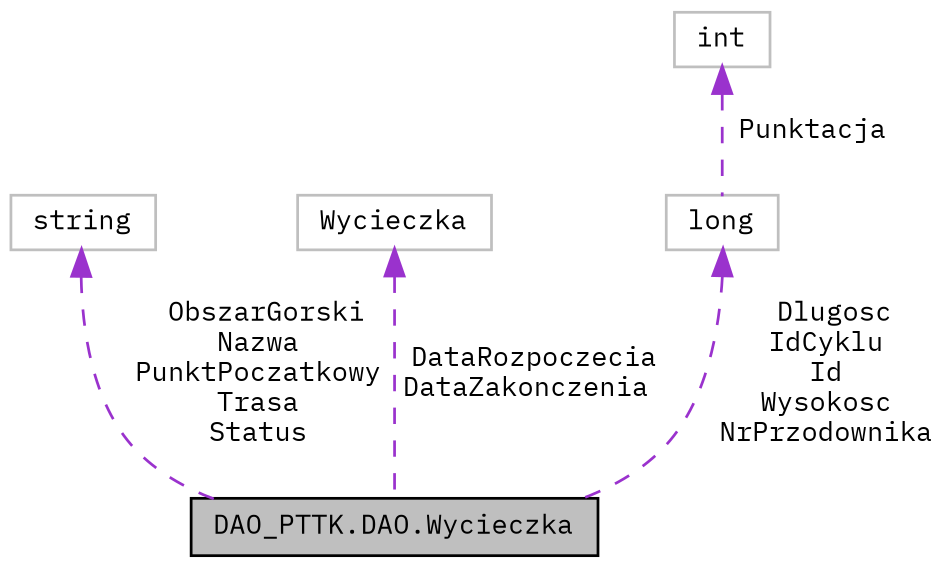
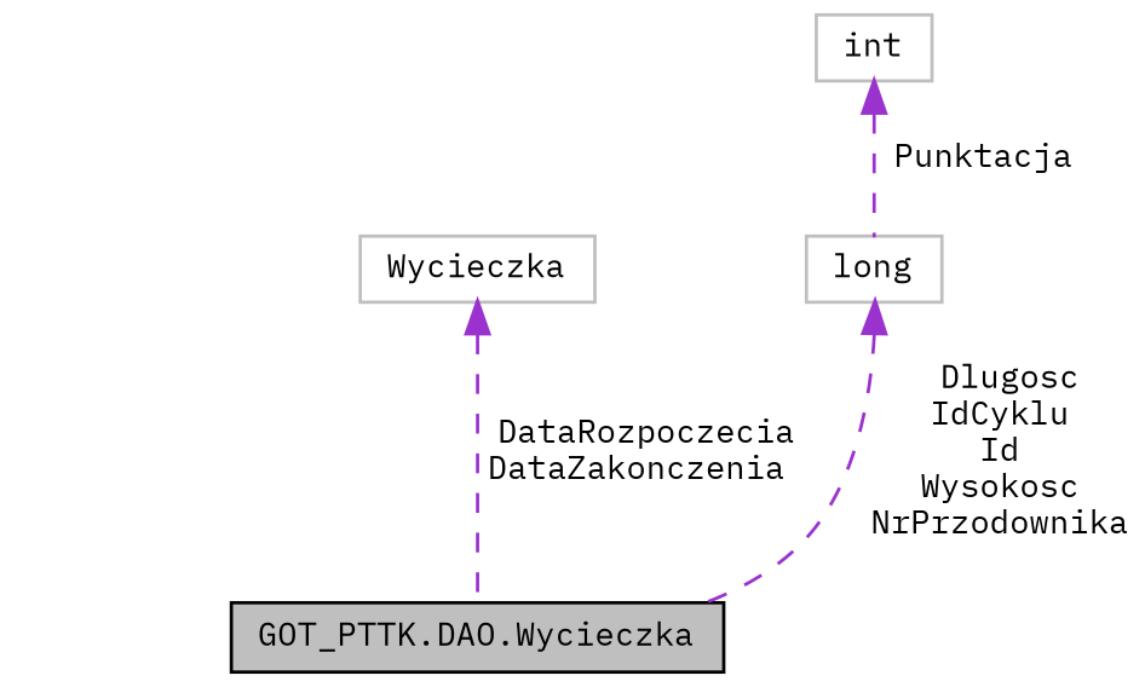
  digraph {
    fontname="IBM Plex Mono"
    node [color=grey75 fillcolor=white fontname="IBM Plex Mono" fontsize=10 shape=record style=filled]
    edge [color=darkorchid3 dir=back fontname="IBM Plex Mono" fontsize=10 labelfontname=Helvetica labelfontsize=10 style=dashed]
-   n1 [color=black fillcolor=grey75 fontcolor=black height=0.2 label="DAO_PTTK.DAO.Wycieczka" width=0.4]
-   n2 [height=0.2 label=string width=0.4]
+   n1 [color=black fillcolor=grey75 fontcolor=black height=0.2 label="GOT_PTTK.DAO.Wycieczka" width=0.4]
    n3 [height=0.2 label=Wycieczka width=0.4]
    n4 [height=0.2 label=int width=0.4]
    n5 [height=0.2 label=long width=0.4]
-   n2 -> n1 [label=" ObszarGorski\nNazwa\nPunktPoczatkowy\nTrasa\nStatus"]
    n3 -> n1 [label=" DataRozpoczecia\nDataZakonczenia"]
    n4 -> n5 [label=" Punktacja"]
    n5 -> n1 [label=" Dlugosc\nIdCyklu\nId\nWysokosc\nNrPrzodownika"]
  }
